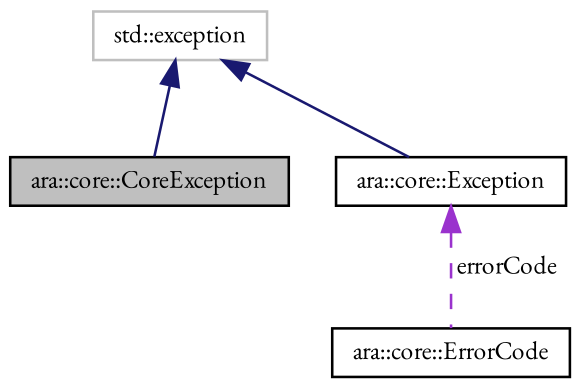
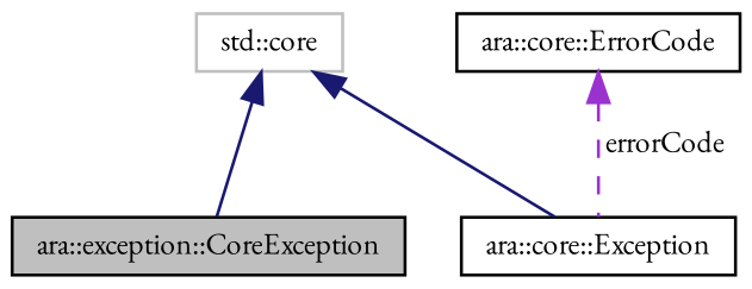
  digraph {
    fontname="EB Garamond"
    node [color=black fillcolor=white fontname="EB Garamond" fontsize=10 shape=record style=filled]
    edge [color=midnightblue dir=back fontname="EB Garamond" fontsize=10 labelfontname=Helvetica labelfontsize=10 style=solid]
-   n1 [fillcolor=grey75 fontcolor=black height=0.2 label="ara::core::CoreException" width=0.4]
+   n1 [fillcolor=grey75 fontcolor=black height=0.2 label="ara::exception::CoreException" width=0.4]
    n2 [height=0.2 label="ara::core::Exception" width=0.4]
-   n3 [color=grey75 height=0.2 label="std::exception" width=0.4]
+   n3 [color=grey75 height=0.2 label="std::core" width=0.4]
    n4 [height=0.2 label="ara::core::ErrorCode" width=0.4]
    n3 -> n1
    n3 -> n2
-   n2 -> n4 [color=darkorchid3 label=" errorCode" style=dashed]
+   n4 -> n2 [color=darkorchid3 label=" errorCode" style=dashed]
  }
